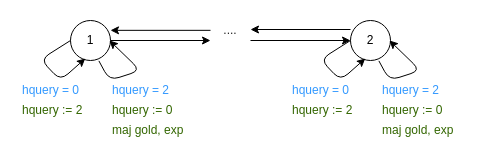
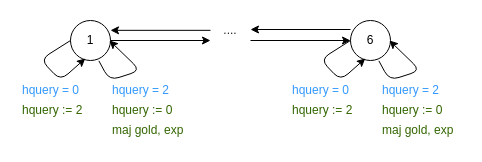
  <mxCell id="0" />
  <mxCell id="1" parent="0" />
  <mxCell id="2" value="1" style="ellipse;whiteSpace=wrap;html=1;aspect=fixed;" parent="1" vertex="1"><mxGeometry x="70" y="20" width="40" height="40" as="geometry" /></mxCell>
- <mxCell id="3" value="2" style="ellipse;whiteSpace=wrap;html=1;aspect=fixed;" parent="1" vertex="1"><mxGeometry x="350" y="20" width="40" height="40" as="geometry" /></mxCell>
+ <mxCell id="3" value="6" style="ellipse;whiteSpace=wrap;html=1;aspect=fixed;" parent="1" vertex="1"><mxGeometry x="350" y="20" width="40" height="40" as="geometry" /></mxCell>
  <mxCell id="4" value="hquery := 2" style="text;html=1;strokeColor=none;fillColor=none;align=left;verticalAlign=middle;whiteSpace=wrap;rounded=0;labelBackgroundColor=none;fontColor=#336600;" parent="1" vertex="1"><mxGeometry x="20" y="100" width="70" height="20" as="geometry" /></mxCell>
  <mxCell id="5" value="&lt;span&gt;hquery = 0&lt;/span&gt;" style="text;html=1;align=left;verticalAlign=middle;whiteSpace=wrap;rounded=0;fontColor=#3399FF;" parent="1" vertex="1"><mxGeometry x="20" y="80" width="65" height="20" as="geometry" /></mxCell>
  <mxCell id="6" value="" style="endArrow=classic;html=1;fontColor=#3399FF;entryX=0.37;entryY=0.95;entryDx=0;entryDy=0;entryPerimeter=0;exitX=0;exitY=0.5;exitDx=0;exitDy=0;" parent="1" source="2" target="2" edge="1"><mxGeometry width="50" height="50" relative="1" as="geometry"><mxPoint x="20" y="90" as="sourcePoint" /><mxPoint x="50" y="70" as="targetPoint" /><Array as="points"><mxPoint x="40" y="59" /><mxPoint x="60" y="80" /></Array></mxGeometry></mxCell>
  <mxCell id="7" value="" style="endArrow=classic;html=1;fontColor=#3399FF;exitX=0.71;exitY=1.01;exitDx=0;exitDy=0;exitPerimeter=0;" parent="1" source="2" edge="1"><mxGeometry width="50" height="50" relative="1" as="geometry"><mxPoint x="85.858" y="35.858" as="sourcePoint" /><mxPoint x="109" y="40" as="targetPoint" /><Array as="points"><mxPoint x="109" y="80" /><mxPoint x="140" y="70" /></Array></mxGeometry></mxCell>
  <mxCell id="8" value="" style="endArrow=classic;html=1;fontColor=#3399FF;exitX=1;exitY=0.5;exitDx=0;exitDy=0;" parent="1" source="2" edge="1"><mxGeometry width="50" height="50" relative="1" as="geometry"><mxPoint x="200" y="40" as="sourcePoint" /><mxPoint x="210" y="40" as="targetPoint" /></mxGeometry></mxCell>
  <mxCell id="9" value="...." style="text;html=1;strokeColor=none;fillColor=none;align=center;verticalAlign=middle;whiteSpace=wrap;rounded=0;fontColor=#242424;" parent="1" vertex="1"><mxGeometry x="210" y="20" width="40" height="20" as="geometry" /></mxCell>
  <mxCell id="10" value="" style="endArrow=classic;html=1;fontColor=#3399FF;" parent="1" target="3" edge="1"><mxGeometry width="50" height="50" relative="1" as="geometry"><mxPoint x="250" y="40" as="sourcePoint" /><mxPoint x="350" y="39.8" as="targetPoint" /></mxGeometry></mxCell>
  <mxCell id="11" value="" style="endArrow=classic;html=1;fontColor=#3399FF;entryX=0.37;entryY=0.95;entryDx=0;entryDy=0;entryPerimeter=0;exitX=0;exitY=0.5;exitDx=0;exitDy=0;" parent="1" source="3" edge="1"><mxGeometry width="50" height="50" relative="1" as="geometry"><mxPoint x="355.858" y="25.858" as="sourcePoint" /><mxPoint x="364.8" y="58" as="targetPoint" /><Array as="points"><mxPoint x="320" y="59" /><mxPoint x="340" y="80" /></Array></mxGeometry></mxCell>
  <mxCell id="12" value="" style="endArrow=classic;html=1;fontColor=#3399FF;exitX=0.71;exitY=1.01;exitDx=0;exitDy=0;exitPerimeter=0;" parent="1" edge="1"><mxGeometry width="50" height="50" relative="1" as="geometry"><mxPoint x="378.4" y="60.4" as="sourcePoint" /><mxPoint x="389" y="40" as="targetPoint" /><Array as="points"><mxPoint x="389" y="80" /><mxPoint x="420" y="70" /></Array></mxGeometry></mxCell>
  <mxCell id="13" value="hquery := 0" style="text;html=1;strokeColor=none;fillColor=none;align=left;verticalAlign=middle;whiteSpace=wrap;rounded=0;labelBackgroundColor=none;fontColor=#336600;" vertex="1" parent="1"><mxGeometry x="110" y="100" width="70" height="20" as="geometry" /></mxCell>
  <mxCell id="14" value="&lt;span&gt;hquery = 2&lt;/span&gt;" style="text;html=1;align=left;verticalAlign=middle;whiteSpace=wrap;rounded=0;fontColor=#3399FF;" vertex="1" parent="1"><mxGeometry x="110" y="80" width="65" height="20" as="geometry" /></mxCell>
  <mxCell id="15" value="" style="endArrow=classic;html=1;fontColor=#3399FF;" edge="1" parent="1"><mxGeometry width="50" height="50" relative="1" as="geometry"><mxPoint x="350" y="29" as="sourcePoint" /><mxPoint x="250" y="29" as="targetPoint" /></mxGeometry></mxCell>
  <mxCell id="16" value="" style="endArrow=classic;html=1;fontColor=#3399FF;" edge="1" parent="1"><mxGeometry width="50" height="50" relative="1" as="geometry"><mxPoint x="210" y="29.83" as="sourcePoint" /><mxPoint x="110" y="29.83" as="targetPoint" /></mxGeometry></mxCell>
  <mxCell id="17" value="hquery := 2" style="text;html=1;strokeColor=none;fillColor=none;align=left;verticalAlign=middle;whiteSpace=wrap;rounded=0;labelBackgroundColor=none;fontColor=#336600;" vertex="1" parent="1"><mxGeometry x="290" y="100" width="70" height="20" as="geometry" /></mxCell>
  <mxCell id="18" value="&lt;span&gt;hquery = 0&lt;/span&gt;" style="text;html=1;align=left;verticalAlign=middle;whiteSpace=wrap;rounded=0;fontColor=#3399FF;" vertex="1" parent="1"><mxGeometry x="290" y="80" width="65" height="20" as="geometry" /></mxCell>
  <mxCell id="19" value="hquery := 0" style="text;html=1;strokeColor=none;fillColor=none;align=left;verticalAlign=middle;whiteSpace=wrap;rounded=0;labelBackgroundColor=none;fontColor=#336600;" vertex="1" parent="1"><mxGeometry x="380" y="100" width="70" height="20" as="geometry" /></mxCell>
  <mxCell id="20" value="&lt;span&gt;hquery = 2&lt;/span&gt;" style="text;html=1;align=left;verticalAlign=middle;whiteSpace=wrap;rounded=0;fontColor=#3399FF;" vertex="1" parent="1"><mxGeometry x="380" y="80" width="65" height="20" as="geometry" /></mxCell>
  <mxCell id="21" value="maj gold, exp" style="text;html=1;strokeColor=none;fillColor=none;align=left;verticalAlign=middle;whiteSpace=wrap;rounded=0;labelBackgroundColor=none;fontColor=#336600;" vertex="1" parent="1"><mxGeometry x="110" y="120" width="80" height="20" as="geometry" /></mxCell>
  <mxCell id="22" value="maj gold, exp" style="text;html=1;strokeColor=none;fillColor=none;align=left;verticalAlign=middle;whiteSpace=wrap;rounded=0;labelBackgroundColor=none;fontColor=#336600;" vertex="1" parent="1"><mxGeometry x="380" y="120" width="80" height="20" as="geometry" /></mxCell>
